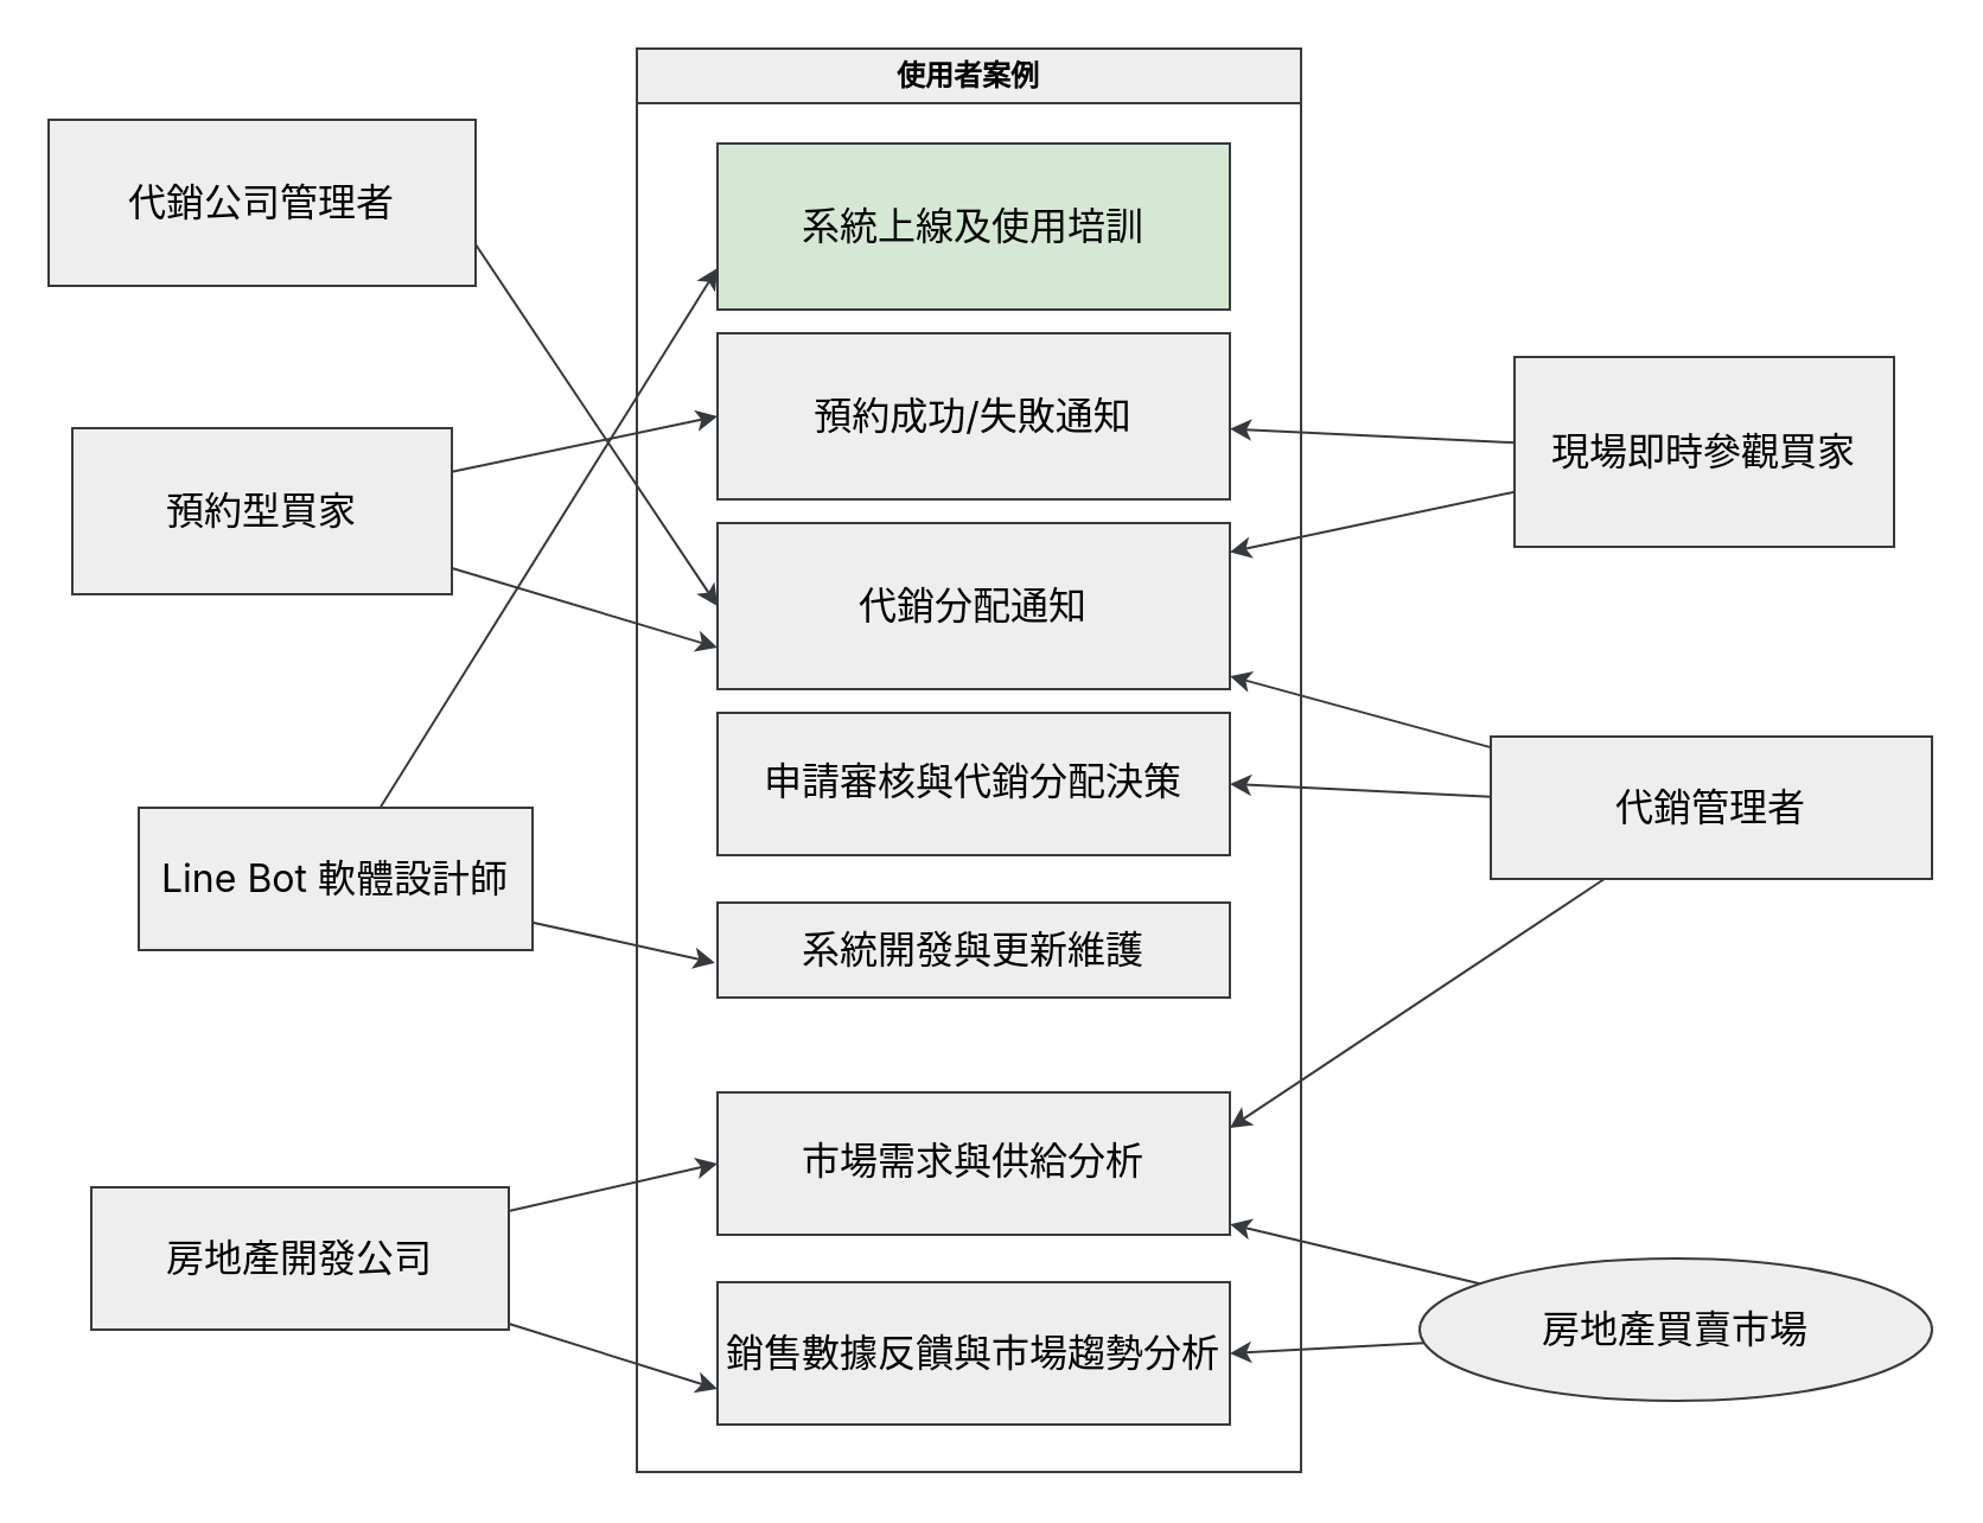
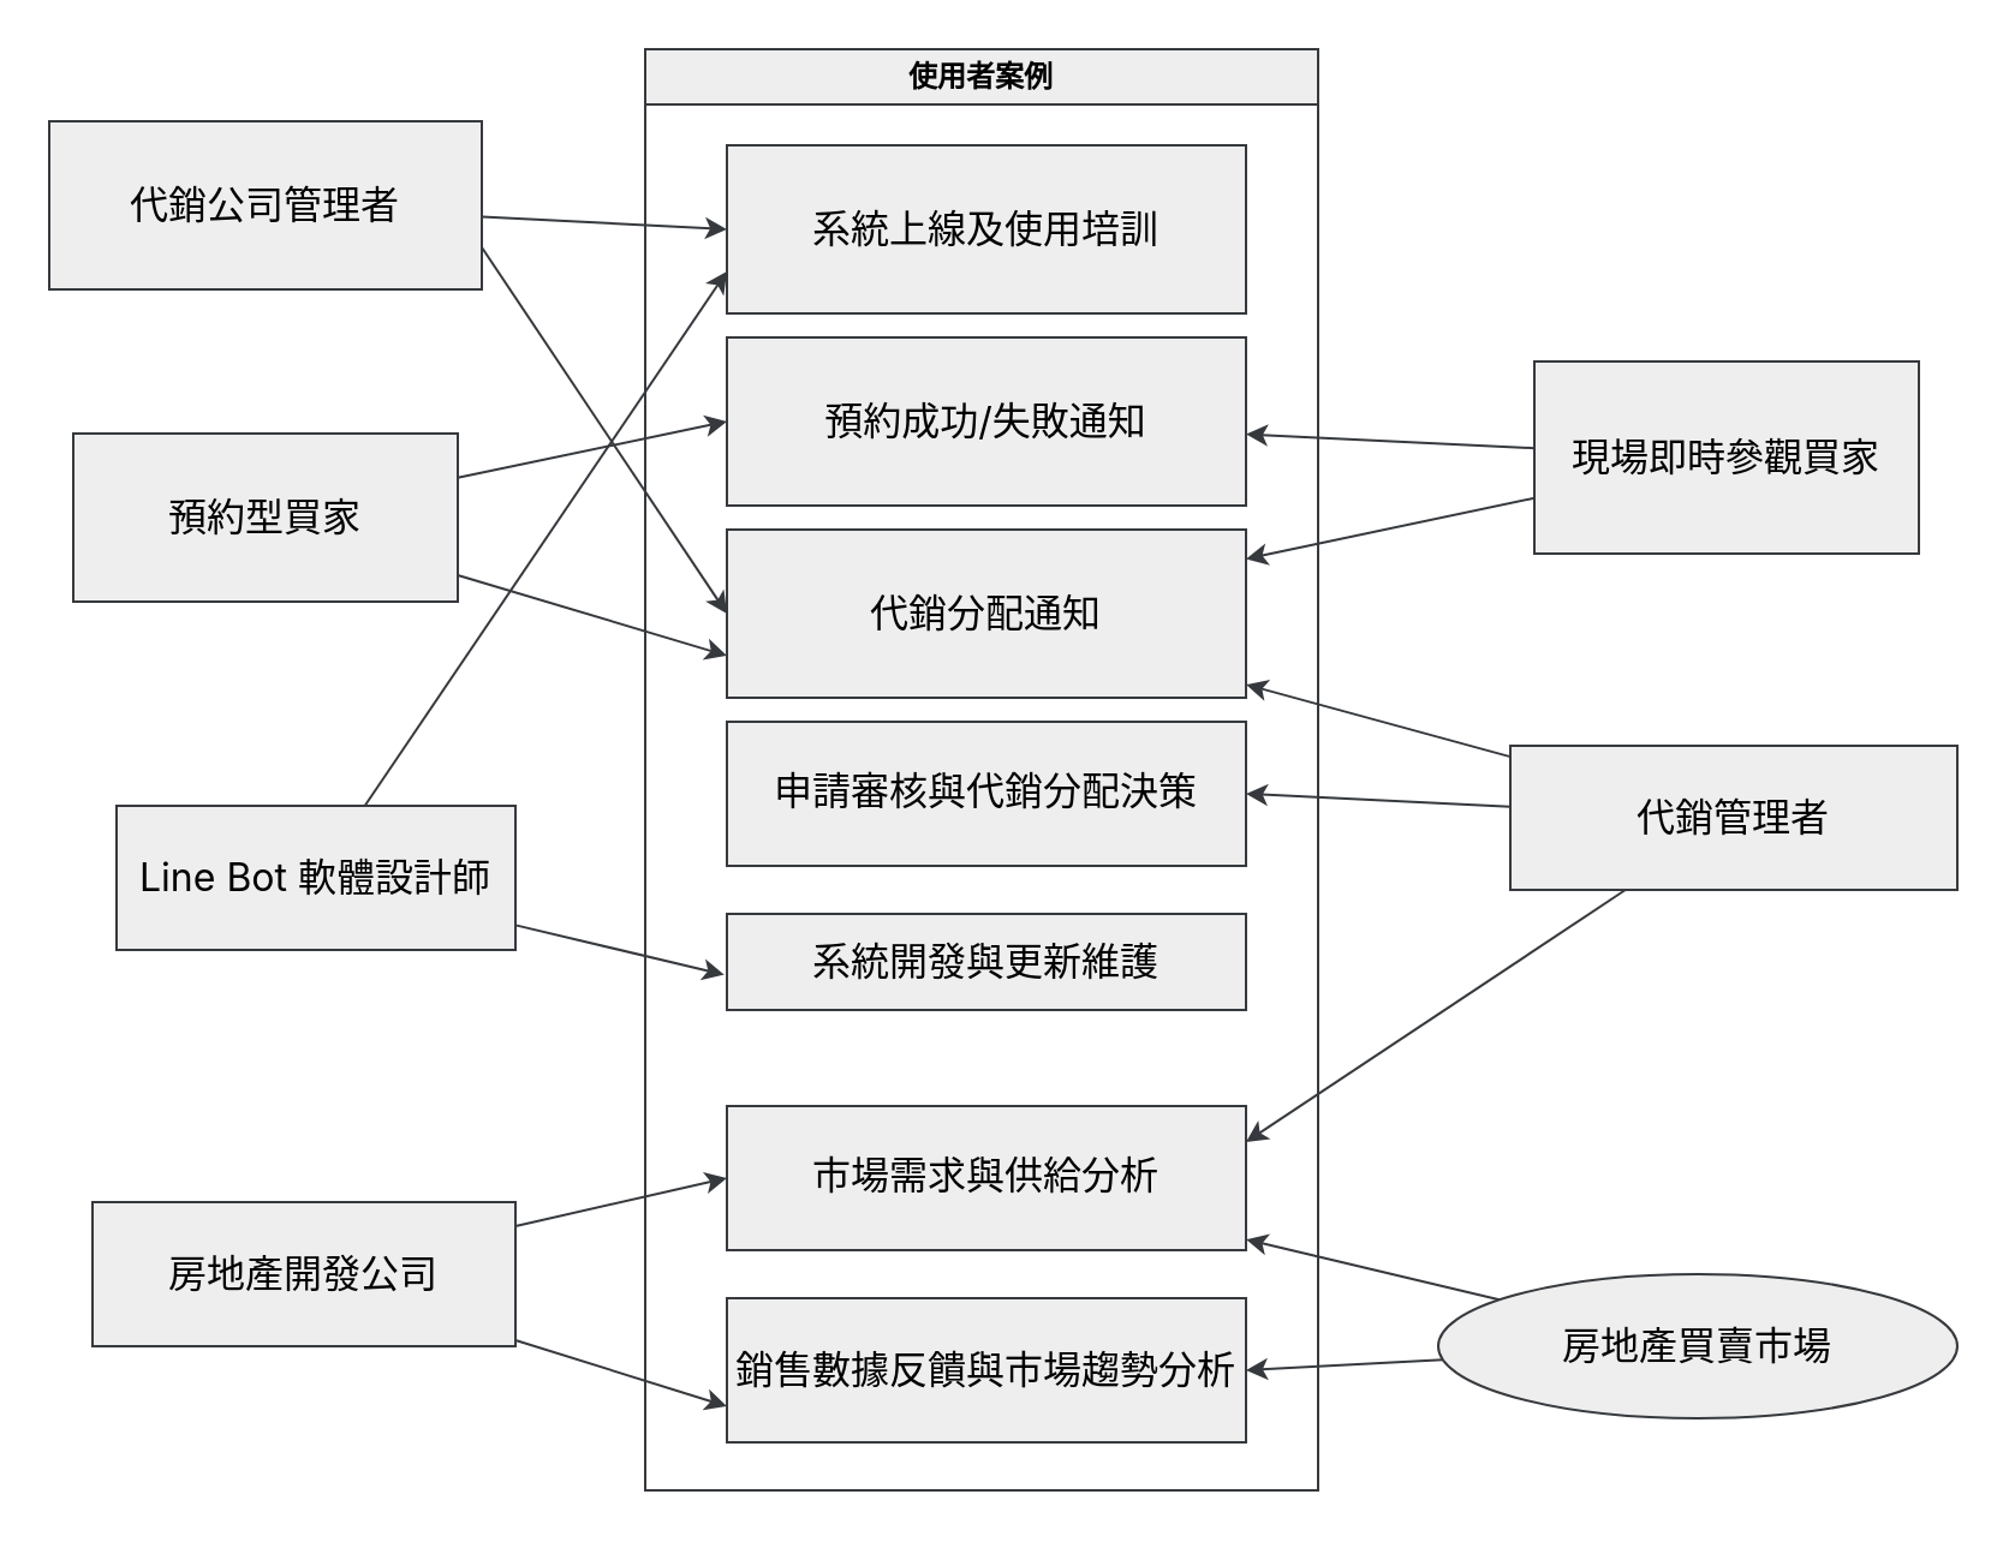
  <mxCell id="0" />
  <mxCell id="1" parent="0" />
  <mxCell id="2" value="使用者案例" style="swimlane;whiteSpace=wrap;html=1;fillColor=#eeeeee;strokeColor=#36393d;fontColor=#000000;" parent="1" vertex="1"><mxGeometry x="268" y="20" width="280" height="600" as="geometry" /></mxCell>
- <mxCell id="3" value="&lt;span style=&quot;font-family: -apple-system, BlinkMacSystemFont, &amp;quot;Segoe UI&amp;quot;, &amp;quot;Noto Sans&amp;quot;, Helvetica, Arial, sans-serif, &amp;quot;Apple Color Emoji&amp;quot;, &amp;quot;Segoe UI Emoji&amp;quot;; font-size: 16px; text-align: start;&quot;&gt;&lt;font&gt;系統上線及使用培訓&lt;/font&gt;&lt;/span&gt;" style="rounded=0;whiteSpace=wrap;html=1;fillColor=#d5e8d4;strokeColor=#36393d;fontColor=#000000;" parent="2" vertex="1"><mxGeometry x="34" y="40" width="216" height="70" as="geometry" /></mxCell>
+ <mxCell id="3" value="&lt;span style=&quot;font-family: -apple-system, BlinkMacSystemFont, &amp;quot;Segoe UI&amp;quot;, &amp;quot;Noto Sans&amp;quot;, Helvetica, Arial, sans-serif, &amp;quot;Apple Color Emoji&amp;quot;, &amp;quot;Segoe UI Emoji&amp;quot;; font-size: 16px; text-align: start;&quot;&gt;&lt;font&gt;系統上線及使用培訓&lt;/font&gt;&lt;/span&gt;" style="rounded=0;whiteSpace=wrap;html=1;fillColor=#eeeeee;strokeColor=#36393d;fontColor=#000000;" parent="2" vertex="1"><mxGeometry x="34" y="40" width="216" height="70" as="geometry" /></mxCell>
  <mxCell id="4" value="&lt;span style=&quot;font-family: -apple-system, BlinkMacSystemFont, &amp;quot;Segoe UI&amp;quot;, &amp;quot;Noto Sans&amp;quot;, Helvetica, Arial, sans-serif, &amp;quot;Apple Color Emoji&amp;quot;, &amp;quot;Segoe UI Emoji&amp;quot;; font-size: 16px; text-align: start;&quot;&gt;&lt;font&gt;預約成功/失敗通知&lt;/font&gt;&lt;/span&gt;" style="rounded=0;whiteSpace=wrap;html=1;fillColor=#eeeeee;strokeColor=#36393d;fontColor=#000000;" parent="2" vertex="1"><mxGeometry x="34" y="120" width="216" height="70" as="geometry" /></mxCell>
  <mxCell id="5" value="&lt;span style=&quot;font-family: -apple-system, BlinkMacSystemFont, &amp;quot;Segoe UI&amp;quot;, &amp;quot;Noto Sans&amp;quot;, Helvetica, Arial, sans-serif, &amp;quot;Apple Color Emoji&amp;quot;, &amp;quot;Segoe UI Emoji&amp;quot;; font-size: 16px; text-align: start;&quot;&gt;&lt;font&gt;代銷分配通知&lt;/font&gt;&lt;/span&gt;" style="rounded=0;whiteSpace=wrap;html=1;fillColor=#eeeeee;strokeColor=#36393d;fontColor=#000000;" parent="2" vertex="1"><mxGeometry x="34" y="200" width="216" height="70" as="geometry" /></mxCell>
  <mxCell id="6" value="&lt;font&gt;&lt;br&gt;&lt;/font&gt;&lt;table style=&quot;border-collapse: collapse; margin-bottom: 16px; margin-top: 0px; border-spacing: 0px; display: block; width: max-content; max-width: 100%; overflow: auto; position: relative; font-family: -apple-system, BlinkMacSystemFont, &amp;quot;Segoe UI&amp;quot;, &amp;quot;Noto Sans&amp;quot;, Helvetica, Arial, sans-serif, &amp;quot;Apple Color Emoji&amp;quot;, &amp;quot;Segoe UI Emoji&amp;quot;; font-size: 16px; text-align: start;&quot; dir=&quot;auto&quot; class=&quot;code-line&quot; data-line=&quot;0&quot;&gt;&lt;tbody style=&quot;position: relative;&quot; dir=&quot;auto&quot; class=&quot;code-line&quot; data-line=&quot;2&quot;&gt;&lt;tr style=&quot;background-color: var(--color-canvas-subtle); border-top: 1px solid var(--color-border-muted); position: relative;&quot; dir=&quot;auto&quot; class=&quot;code-line&quot; data-line=&quot;5&quot;&gt;&lt;td style=&quot;padding: 6px 13px; border: 1px solid var(--color-border-default);&quot;&gt;&lt;font&gt;申請審核與代銷分配決策&lt;/font&gt;&lt;/td&gt;&lt;/tr&gt;&lt;/tbody&gt;&lt;/table&gt;" style="rounded=0;whiteSpace=wrap;html=1;fillColor=#eeeeee;strokeColor=#36393d;fontColor=#000000;" parent="2" vertex="1"><mxGeometry x="34" y="280" width="216" height="60" as="geometry" /></mxCell>
  <mxCell id="7" value="&lt;span style=&quot;font-family: -apple-system, BlinkMacSystemFont, &amp;quot;Segoe UI&amp;quot;, &amp;quot;Noto Sans&amp;quot;, Helvetica, Arial, sans-serif, &amp;quot;Apple Color Emoji&amp;quot;, &amp;quot;Segoe UI Emoji&amp;quot;; font-size: 16px;&quot;&gt;&lt;font&gt;系統開發與更新維護&lt;/font&gt;&lt;/span&gt;" style="rounded=0;whiteSpace=wrap;html=1;fillColor=#eeeeee;strokeColor=#36393d;fontColor=#000000;" parent="2" vertex="1"><mxGeometry x="34" y="360" width="216" height="40" as="geometry" /></mxCell>
  <mxCell id="8" value="&lt;font&gt;&lt;br&gt;&lt;/font&gt;&lt;table style=&quot;border-collapse: collapse; margin-bottom: 16px; margin-top: 0px; border-spacing: 0px; display: block; width: max-content; max-width: 100%; overflow: auto; position: relative; font-family: -apple-system, BlinkMacSystemFont, &amp;quot;Segoe UI&amp;quot;, &amp;quot;Noto Sans&amp;quot;, Helvetica, Arial, sans-serif, &amp;quot;Apple Color Emoji&amp;quot;, &amp;quot;Segoe UI Emoji&amp;quot;; font-size: 16px; text-align: start;&quot; dir=&quot;auto&quot; class=&quot;code-line&quot; data-line=&quot;0&quot;&gt;&lt;tbody style=&quot;position: relative;&quot; dir=&quot;auto&quot; class=&quot;code-line&quot; data-line=&quot;2&quot;&gt;&lt;tr style=&quot;background-color: var(--color-canvas-subtle); border-top: 1px solid var(--color-border-muted); position: relative;&quot; dir=&quot;auto&quot; class=&quot;code-line&quot; data-line=&quot;7&quot;&gt;&lt;td style=&quot;padding: 6px 13px; border: 1px solid var(--color-border-default);&quot;&gt;&lt;font&gt;市場需求與供給分析&lt;/font&gt;&lt;/td&gt;&lt;/tr&gt;&lt;/tbody&gt;&lt;/table&gt;" style="rounded=0;whiteSpace=wrap;html=1;fillColor=#eeeeee;strokeColor=#36393d;fontColor=#000000;" parent="2" vertex="1"><mxGeometry x="34" y="440" width="216" height="60" as="geometry" /></mxCell>
  <mxCell id="9" value="&lt;span style=&quot;font-family: -apple-system, BlinkMacSystemFont, &amp;quot;Segoe UI&amp;quot;, &amp;quot;Noto Sans&amp;quot;, Helvetica, Arial, sans-serif, &amp;quot;Apple Color Emoji&amp;quot;, &amp;quot;Segoe UI Emoji&amp;quot;; font-size: 16px; text-align: start;&quot;&gt;&lt;font&gt;銷售數據反饋與市場趨勢分析&lt;/font&gt;&lt;/span&gt;" style="rounded=0;whiteSpace=wrap;html=1;fillColor=#eeeeee;strokeColor=#36393d;fontColor=#000000;" parent="2" vertex="1"><mxGeometry x="34" y="520" width="216" height="60" as="geometry" /></mxCell>
+ <mxCell id="10" style="edgeStyle=none;html=1;entryX=0;entryY=0.5;entryDx=0;entryDy=0;fontColor=#000000;fillColor=#eeeeee;strokeColor=#36393d;" parent="1" source="12" target="3" edge="1"><mxGeometry relative="1" as="geometry" /></mxCell>
  <mxCell id="11" style="edgeStyle=none;html=1;exitX=1;exitY=0.75;exitDx=0;exitDy=0;entryX=0;entryY=0.5;entryDx=0;entryDy=0;fontColor=#000000;fillColor=#eeeeee;strokeColor=#36393d;" parent="1" source="12" target="5" edge="1"><mxGeometry relative="1" as="geometry" /></mxCell>
  <mxCell id="12" value="&lt;span style=&quot;font-family: -apple-system, BlinkMacSystemFont, &amp;quot;Segoe UI&amp;quot;, &amp;quot;Noto Sans&amp;quot;, Helvetica, Arial, sans-serif, &amp;quot;Apple Color Emoji&amp;quot;, &amp;quot;Segoe UI Emoji&amp;quot;; font-size: 16px; text-align: start;&quot;&gt;&lt;font style=&quot;&quot;&gt;代銷公司管理者&lt;/font&gt;&lt;/span&gt;" style="rounded=0;whiteSpace=wrap;html=1;fillColor=#eeeeee;strokeColor=#36393d;fontColor=#000000;" parent="1" vertex="1"><mxGeometry x="20" y="50" width="180" height="70" as="geometry" /></mxCell>
  <mxCell id="13" style="edgeStyle=none;html=1;entryX=0;entryY=0.5;entryDx=0;entryDy=0;fontColor=#000000;fillColor=#eeeeee;strokeColor=#36393d;" parent="1" source="15" target="4" edge="1"><mxGeometry relative="1" as="geometry" /></mxCell>
  <mxCell id="14" style="edgeStyle=none;html=1;entryX=0;entryY=0.75;entryDx=0;entryDy=0;fontColor=#000000;fillColor=#eeeeee;strokeColor=#36393d;" parent="1" source="15" target="5" edge="1"><mxGeometry relative="1" as="geometry" /></mxCell>
  <mxCell id="15" value="&lt;span style=&quot;font-family: -apple-system, BlinkMacSystemFont, &amp;quot;Segoe UI&amp;quot;, &amp;quot;Noto Sans&amp;quot;, Helvetica, Arial, sans-serif, &amp;quot;Apple Color Emoji&amp;quot;, &amp;quot;Segoe UI Emoji&amp;quot;; font-size: 16px; text-align: start;&quot;&gt;預約型買家&lt;/span&gt;" style="rounded=0;whiteSpace=wrap;html=1;fillColor=#eeeeee;strokeColor=#36393d;fontColor=#000000;" parent="1" vertex="1"><mxGeometry x="30" y="180" width="160" height="70" as="geometry" /></mxCell>
  <mxCell id="16" style="edgeStyle=none;html=1;fontColor=#000000;fillColor=#eeeeee;strokeColor=#36393d;" parent="1" source="18" target="4" edge="1"><mxGeometry relative="1" as="geometry" /></mxCell>
  <mxCell id="17" style="edgeStyle=none;html=1;fontColor=#000000;fillColor=#eeeeee;strokeColor=#36393d;" parent="1" source="18" target="5" edge="1"><mxGeometry relative="1" as="geometry" /></mxCell>
  <mxCell id="18" value="&lt;div style=&quot;text-align: start;&quot;&gt;&lt;font face=&quot;-apple-system, BlinkMacSystemFont, Segoe UI, Noto Sans, Helvetica, Arial, sans-serif, Apple Color Emoji, Segoe UI Emoji&quot;&gt;&lt;span style=&quot;font-size: 16px;&quot;&gt;現場即時參觀買家&lt;/span&gt;&lt;/font&gt;&lt;/div&gt;" style="rounded=0;whiteSpace=wrap;html=1;fillColor=#eeeeee;strokeColor=#36393d;fontColor=#000000;" parent="1" vertex="1"><mxGeometry x="638" y="150" width="160" height="80" as="geometry" /></mxCell>
  <mxCell id="19" style="edgeStyle=none;html=1;fontColor=#000000;fillColor=#eeeeee;strokeColor=#36393d;" parent="1" source="22" target="5" edge="1"><mxGeometry relative="1" as="geometry" /></mxCell>
  <mxCell id="20" style="edgeStyle=none;html=1;entryX=1;entryY=0.5;entryDx=0;entryDy=0;fontColor=#000000;fillColor=#eeeeee;strokeColor=#36393d;" parent="1" source="22" target="6" edge="1"><mxGeometry relative="1" as="geometry" /></mxCell>
  <mxCell id="21" style="edgeStyle=none;html=1;entryX=1;entryY=0.25;entryDx=0;entryDy=0;fontColor=#000000;fillColor=#eeeeee;strokeColor=#36393d;" parent="1" source="22" target="8" edge="1"><mxGeometry relative="1" as="geometry" /></mxCell>
  <mxCell id="22" value="&lt;span style=&quot;font-family: -apple-system, BlinkMacSystemFont, &amp;quot;Segoe UI&amp;quot;, &amp;quot;Noto Sans&amp;quot;, Helvetica, Arial, sans-serif, &amp;quot;Apple Color Emoji&amp;quot;, &amp;quot;Segoe UI Emoji&amp;quot;; font-size: 16px; text-align: start;&quot;&gt;代銷管理者&lt;/span&gt;" style="rounded=0;whiteSpace=wrap;html=1;fillColor=#eeeeee;strokeColor=#36393d;fontColor=#000000;" parent="1" vertex="1"><mxGeometry x="628" y="310" width="186" height="60" as="geometry" /></mxCell>
  <mxCell id="23" style="edgeStyle=none;html=1;entryX=0;entryY=0.75;entryDx=0;entryDy=0;fontColor=#000000;fillColor=#eeeeee;strokeColor=#36393d;" parent="1" source="25" target="3" edge="1"><mxGeometry relative="1" as="geometry"><mxPoint x="518" y="90" as="targetPoint" /></mxGeometry></mxCell>
  <mxCell id="24" style="edgeStyle=none;html=1;entryX=-0.005;entryY=0.633;entryDx=0;entryDy=0;entryPerimeter=0;fontColor=#000000;fillColor=#eeeeee;strokeColor=#36393d;" parent="1" source="25" target="7" edge="1"><mxGeometry relative="1" as="geometry" /></mxCell>
- <mxCell id="25" value="&lt;span style=&quot;font-family: -apple-system, BlinkMacSystemFont, &amp;quot;Segoe UI&amp;quot;, &amp;quot;Noto Sans&amp;quot;, Helvetica, Arial, sans-serif, &amp;quot;Apple Color Emoji&amp;quot;, &amp;quot;Segoe UI Emoji&amp;quot;; font-size: 16px; text-align: start;&quot;&gt;Line Bot 軟體設計師&lt;/span&gt;" style="rounded=0;whiteSpace=wrap;html=1;fillColor=#eeeeee;strokeColor=#36393d;fontColor=#000000;" parent="1" vertex="1"><mxGeometry x="58" y="340" width="166" height="60" as="geometry" /></mxCell>
+ <mxCell id="25" value="&lt;span style=&quot;font-family: -apple-system, BlinkMacSystemFont, &amp;quot;Segoe UI&amp;quot;, &amp;quot;Noto Sans&amp;quot;, Helvetica, Arial, sans-serif, &amp;quot;Apple Color Emoji&amp;quot;, &amp;quot;Segoe UI Emoji&amp;quot;; font-size: 16px; text-align: start;&quot;&gt;Line Bot 軟體設計師&lt;/span&gt;" style="rounded=0;whiteSpace=wrap;html=1;fillColor=#eeeeee;strokeColor=#36393d;fontColor=#000000;" parent="1" vertex="1"><mxGeometry x="48" y="335" width="166" height="60" as="geometry" /></mxCell>
  <mxCell id="26" style="edgeStyle=none;html=1;fontColor=#000000;fillColor=#eeeeee;strokeColor=#36393d;" parent="1" source="28" target="8" edge="1"><mxGeometry relative="1" as="geometry" /></mxCell>
  <mxCell id="27" style="edgeStyle=none;html=1;entryX=1;entryY=0.5;entryDx=0;entryDy=0;fontColor=#000000;fillColor=#eeeeee;strokeColor=#36393d;" parent="1" source="28" target="9" edge="1"><mxGeometry relative="1" as="geometry" /></mxCell>
  <mxCell id="28" value="&lt;span style=&quot;font-family: -apple-system, BlinkMacSystemFont, &amp;quot;Segoe UI&amp;quot;, &amp;quot;Noto Sans&amp;quot;, Helvetica, Arial, sans-serif, &amp;quot;Apple Color Emoji&amp;quot;, &amp;quot;Segoe UI Emoji&amp;quot;; font-size: 16px; text-align: start;&quot;&gt;房地產買賣市場&lt;/span&gt;" style="ellipse;whiteSpace=wrap;html=1;fillColor=#eeeeee;strokeColor=#36393d;fontColor=#000000;" parent="1" vertex="1"><mxGeometry x="598" y="530" width="216" height="60" as="geometry" /></mxCell>
  <mxCell id="29" style="edgeStyle=none;html=1;entryX=0;entryY=0.75;entryDx=0;entryDy=0;fontColor=#000000;fillColor=#eeeeee;strokeColor=#36393d;" parent="1" source="31" target="9" edge="1"><mxGeometry relative="1" as="geometry" /></mxCell>
  <mxCell id="30" style="edgeStyle=none;html=1;entryX=0;entryY=0.5;entryDx=0;entryDy=0;fontColor=#000000;fillColor=#eeeeee;strokeColor=#36393d;" parent="1" source="31" target="8" edge="1"><mxGeometry relative="1" as="geometry" /></mxCell>
  <mxCell id="31" value="&lt;span style=&quot;font-family: -apple-system, BlinkMacSystemFont, &amp;quot;Segoe UI&amp;quot;, &amp;quot;Noto Sans&amp;quot;, Helvetica, Arial, sans-serif, &amp;quot;Apple Color Emoji&amp;quot;, &amp;quot;Segoe UI Emoji&amp;quot;; font-size: 16px; text-align: start;&quot;&gt;&lt;font style=&quot;&quot;&gt;房地產開發公司&lt;/font&gt;&lt;/span&gt;" style="rounded=0;whiteSpace=wrap;html=1;fillColor=#eeeeee;strokeColor=#36393d;fontColor=#000000;" parent="1" vertex="1"><mxGeometry x="38" y="500" width="176" height="60" as="geometry" /></mxCell>
